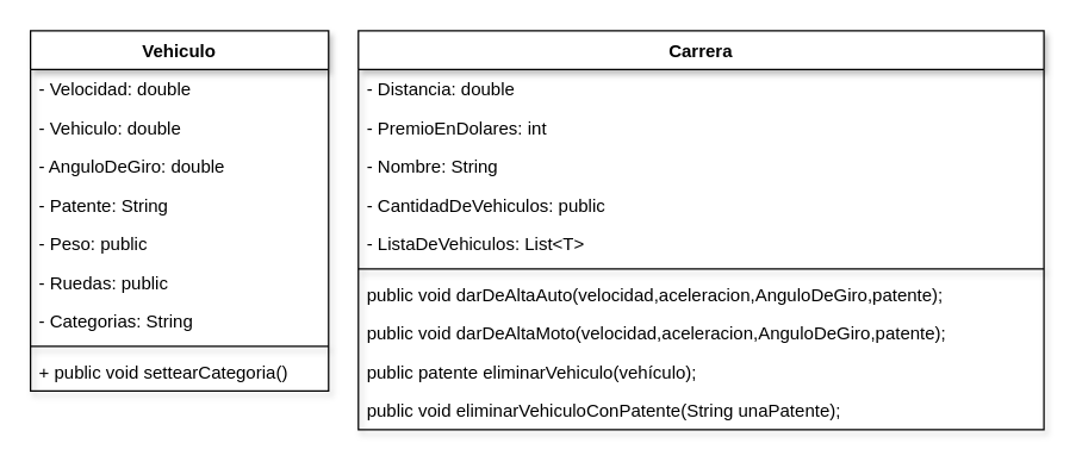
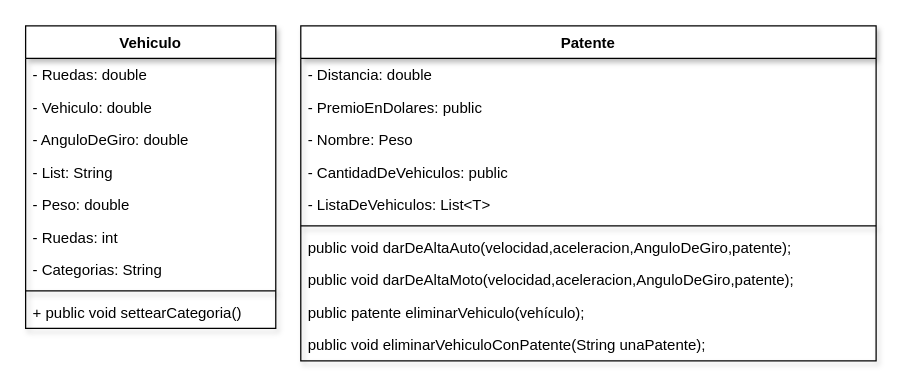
  <mxCell id="0" />
  <mxCell id="1" parent="0" />
  <mxCell id="2" value="Vehiculo" style="swimlane;fontStyle=1;align=center;verticalAlign=top;childLayout=stackLayout;horizontal=1;startSize=26;horizontalStack=0;resizeParent=1;resizeParentMax=0;resizeLast=0;collapsible=1;marginBottom=0;shadow=1;" vertex="1" parent="1"><mxGeometry x="20" y="20" width="200" height="242" as="geometry" /></mxCell>
- <mxCell id="3" value="- Velocidad: double" style="text;strokeColor=none;fillColor=none;align=left;verticalAlign=top;spacingLeft=4;spacingRight=4;overflow=hidden;rotatable=0;points=[[0,0.5],[1,0.5]];portConstraint=eastwest;shadow=1;" vertex="1" parent="2"><mxGeometry y="26" width="200" height="26" as="geometry" /></mxCell>
+ <mxCell id="3" value="- Ruedas: double" style="text;strokeColor=none;fillColor=none;align=left;verticalAlign=top;spacingLeft=4;spacingRight=4;overflow=hidden;rotatable=0;points=[[0,0.5],[1,0.5]];portConstraint=eastwest;shadow=1;" vertex="1" parent="2"><mxGeometry y="26" width="200" height="26" as="geometry" /></mxCell>
  <mxCell id="4" value="- Vehiculo: double" style="text;strokeColor=none;fillColor=none;align=left;verticalAlign=top;spacingLeft=4;spacingRight=4;overflow=hidden;rotatable=0;points=[[0,0.5],[1,0.5]];portConstraint=eastwest;shadow=1;" vertex="1" parent="2"><mxGeometry y="52" width="200" height="26" as="geometry" /></mxCell>
  <mxCell id="5" value="- AnguloDeGiro: double" style="text;strokeColor=none;fillColor=none;align=left;verticalAlign=top;spacingLeft=4;spacingRight=4;overflow=hidden;rotatable=0;points=[[0,0.5],[1,0.5]];portConstraint=eastwest;shadow=1;" vertex="1" parent="2"><mxGeometry y="78" width="200" height="26" as="geometry" /></mxCell>
- <mxCell id="6" value="- Patente: String" style="text;strokeColor=none;fillColor=none;align=left;verticalAlign=top;spacingLeft=4;spacingRight=4;overflow=hidden;rotatable=0;points=[[0,0.5],[1,0.5]];portConstraint=eastwest;shadow=1;" vertex="1" parent="2"><mxGeometry y="104" width="200" height="26" as="geometry" /></mxCell>
- <mxCell id="7" value="- Peso: public" style="text;strokeColor=none;fillColor=none;align=left;verticalAlign=top;spacingLeft=4;spacingRight=4;overflow=hidden;rotatable=0;points=[[0,0.5],[1,0.5]];portConstraint=eastwest;shadow=1;" vertex="1" parent="2"><mxGeometry y="130" width="200" height="26" as="geometry" /></mxCell>
- <mxCell id="8" value="- Ruedas: public" style="text;strokeColor=none;fillColor=none;align=left;verticalAlign=top;spacingLeft=4;spacingRight=4;overflow=hidden;rotatable=0;points=[[0,0.5],[1,0.5]];portConstraint=eastwest;shadow=1;" vertex="1" parent="2"><mxGeometry y="156" width="200" height="26" as="geometry" /></mxCell>
+ <mxCell id="6" value="- List: String" style="text;strokeColor=none;fillColor=none;align=left;verticalAlign=top;spacingLeft=4;spacingRight=4;overflow=hidden;rotatable=0;points=[[0,0.5],[1,0.5]];portConstraint=eastwest;shadow=1;" vertex="1" parent="2"><mxGeometry y="104" width="200" height="26" as="geometry" /></mxCell>
+ <mxCell id="7" value="- Peso: double" style="text;strokeColor=none;fillColor=none;align=left;verticalAlign=top;spacingLeft=4;spacingRight=4;overflow=hidden;rotatable=0;points=[[0,0.5],[1,0.5]];portConstraint=eastwest;shadow=1;" vertex="1" parent="2"><mxGeometry y="130" width="200" height="26" as="geometry" /></mxCell>
+ <mxCell id="8" value="- Ruedas: int" style="text;strokeColor=none;fillColor=none;align=left;verticalAlign=top;spacingLeft=4;spacingRight=4;overflow=hidden;rotatable=0;points=[[0,0.5],[1,0.5]];portConstraint=eastwest;shadow=1;" vertex="1" parent="2"><mxGeometry y="156" width="200" height="26" as="geometry" /></mxCell>
  <mxCell id="9" value="- Categorias: String" style="text;strokeColor=none;fillColor=none;align=left;verticalAlign=top;spacingLeft=4;spacingRight=4;overflow=hidden;rotatable=0;points=[[0,0.5],[1,0.5]];portConstraint=eastwest;shadow=1;" vertex="1" parent="2"><mxGeometry y="182" width="200" height="26" as="geometry" /></mxCell>
  <mxCell id="10" value="" style="line;strokeWidth=1;fillColor=none;align=left;verticalAlign=middle;spacingTop=-1;spacingLeft=3;spacingRight=3;rotatable=0;labelPosition=right;points=[];portConstraint=eastwest;strokeColor=inherit;shadow=1;" vertex="1" parent="2"><mxGeometry y="208" width="200" height="8" as="geometry" /></mxCell>
  <mxCell id="11" value="+ public void settearCategoria()" style="text;strokeColor=none;fillColor=none;align=left;verticalAlign=top;spacingLeft=4;spacingRight=4;overflow=hidden;rotatable=0;points=[[0,0.5],[1,0.5]];portConstraint=eastwest;shadow=1;" vertex="1" parent="2"><mxGeometry y="216" width="200" height="26" as="geometry" /></mxCell>
- <mxCell id="12" value="Carrera" style="swimlane;fontStyle=1;align=center;verticalAlign=top;childLayout=stackLayout;horizontal=1;startSize=26;horizontalStack=0;resizeParent=1;resizeParentMax=0;resizeLast=0;collapsible=1;marginBottom=0;shadow=1;" vertex="1" parent="1"><mxGeometry x="240" y="20" width="460" height="268" as="geometry" /></mxCell>
+ <mxCell id="12" value="Patente" style="swimlane;fontStyle=1;align=center;verticalAlign=top;childLayout=stackLayout;horizontal=1;startSize=26;horizontalStack=0;resizeParent=1;resizeParentMax=0;resizeLast=0;collapsible=1;marginBottom=0;shadow=1;" vertex="1" parent="1"><mxGeometry x="240" y="20" width="460" height="268" as="geometry" /></mxCell>
  <mxCell id="13" value="- Distancia: double" style="text;strokeColor=none;fillColor=none;align=left;verticalAlign=top;spacingLeft=4;spacingRight=4;overflow=hidden;rotatable=0;points=[[0,0.5],[1,0.5]];portConstraint=eastwest;shadow=1;" vertex="1" parent="12"><mxGeometry y="26" width="460" height="26" as="geometry" /></mxCell>
- <mxCell id="14" value="- PremioEnDolares: int" style="text;strokeColor=none;fillColor=none;align=left;verticalAlign=top;spacingLeft=4;spacingRight=4;overflow=hidden;rotatable=0;points=[[0,0.5],[1,0.5]];portConstraint=eastwest;shadow=1;" vertex="1" parent="12"><mxGeometry y="52" width="460" height="26" as="geometry" /></mxCell>
- <mxCell id="15" value="- Nombre: String" style="text;strokeColor=none;fillColor=none;align=left;verticalAlign=top;spacingLeft=4;spacingRight=4;overflow=hidden;rotatable=0;points=[[0,0.5],[1,0.5]];portConstraint=eastwest;shadow=1;" vertex="1" parent="12"><mxGeometry y="78" width="460" height="26" as="geometry" /></mxCell>
+ <mxCell id="14" value="- PremioEnDolares: public" style="text;strokeColor=none;fillColor=none;align=left;verticalAlign=top;spacingLeft=4;spacingRight=4;overflow=hidden;rotatable=0;points=[[0,0.5],[1,0.5]];portConstraint=eastwest;shadow=1;" vertex="1" parent="12"><mxGeometry y="52" width="460" height="26" as="geometry" /></mxCell>
+ <mxCell id="15" value="- Nombre: Peso" style="text;strokeColor=none;fillColor=none;align=left;verticalAlign=top;spacingLeft=4;spacingRight=4;overflow=hidden;rotatable=0;points=[[0,0.5],[1,0.5]];portConstraint=eastwest;shadow=1;" vertex="1" parent="12"><mxGeometry y="78" width="460" height="26" as="geometry" /></mxCell>
  <mxCell id="16" value="- CantidadDeVehiculos: public" style="text;strokeColor=none;fillColor=none;align=left;verticalAlign=top;spacingLeft=4;spacingRight=4;overflow=hidden;rotatable=0;points=[[0,0.5],[1,0.5]];portConstraint=eastwest;shadow=1;" vertex="1" parent="12"><mxGeometry y="104" width="460" height="26" as="geometry" /></mxCell>
  <mxCell id="17" value="- ListaDeVehiculos: List&lt;T&gt;" style="text;strokeColor=none;fillColor=none;align=left;verticalAlign=top;spacingLeft=4;spacingRight=4;overflow=hidden;rotatable=0;points=[[0,0.5],[1,0.5]];portConstraint=eastwest;shadow=1;" vertex="1" parent="12"><mxGeometry y="130" width="460" height="26" as="geometry" /></mxCell>
  <mxCell id="18" value="" style="line;strokeWidth=1;fillColor=none;align=left;verticalAlign=middle;spacingTop=-1;spacingLeft=3;spacingRight=3;rotatable=0;labelPosition=right;points=[];portConstraint=eastwest;strokeColor=inherit;shadow=1;" vertex="1" parent="12"><mxGeometry y="156" width="460" height="8" as="geometry" /></mxCell>
  <mxCell id="19" value="public void darDeAltaAuto(velocidad,aceleracion,AnguloDeGiro,patente);" style="text;strokeColor=none;fillColor=none;align=left;verticalAlign=top;spacingLeft=4;spacingRight=4;overflow=hidden;rotatable=0;points=[[0,0.5],[1,0.5]];portConstraint=eastwest;shadow=1;" vertex="1" parent="12"><mxGeometry y="164" width="460" height="26" as="geometry" /></mxCell>
  <mxCell id="20" value="public void darDeAltaMoto(velocidad,aceleracion,AnguloDeGiro,patente);" style="text;strokeColor=none;fillColor=none;align=left;verticalAlign=top;spacingLeft=4;spacingRight=4;overflow=hidden;rotatable=0;points=[[0,0.5],[1,0.5]];portConstraint=eastwest;shadow=1;" vertex="1" parent="12"><mxGeometry y="190" width="460" height="26" as="geometry" /></mxCell>
  <mxCell id="21" value="public patente eliminarVehiculo(vehículo);" style="text;strokeColor=none;fillColor=none;align=left;verticalAlign=top;spacingLeft=4;spacingRight=4;overflow=hidden;rotatable=0;points=[[0,0.5],[1,0.5]];portConstraint=eastwest;shadow=1;" vertex="1" parent="12"><mxGeometry y="216" width="460" height="26" as="geometry" /></mxCell>
  <mxCell id="22" value="public void eliminarVehiculoConPatente(String unaPatente);" style="text;strokeColor=none;fillColor=none;align=left;verticalAlign=top;spacingLeft=4;spacingRight=4;overflow=hidden;rotatable=0;points=[[0,0.5],[1,0.5]];portConstraint=eastwest;shadow=1;" vertex="1" parent="12"><mxGeometry y="242" width="460" height="26" as="geometry" /></mxCell>
